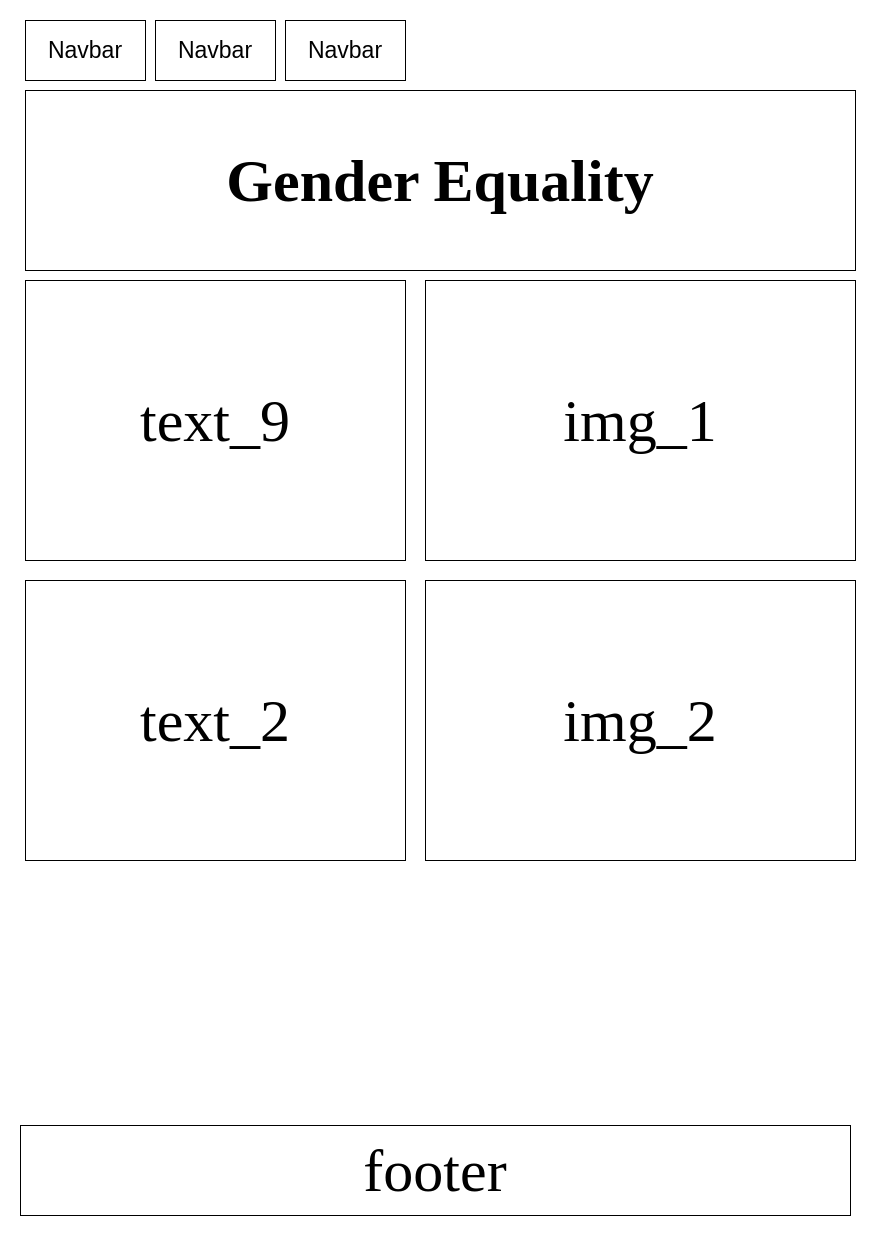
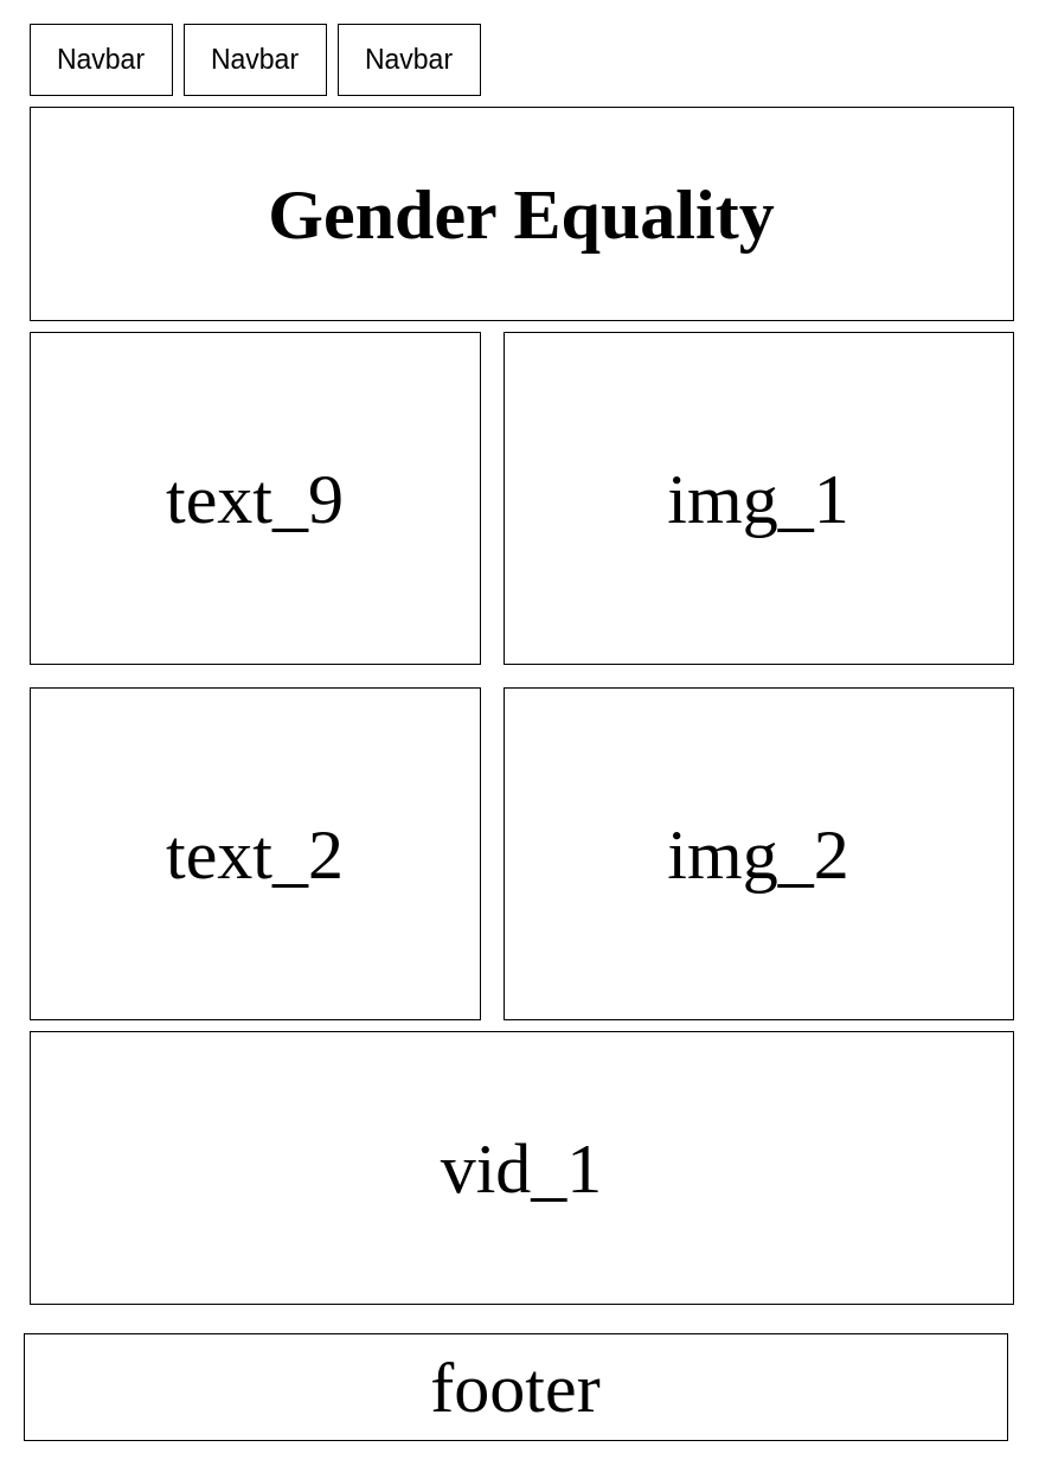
  <mxCell id="0" />
  <mxCell id="1" parent="0" />
  <mxCell id="2" value="Navbar" style="rounded=0;whiteSpace=wrap;html=1;fontSize=23;" vertex="1" parent="1"><mxGeometry x="25" y="20" width="120" height="60" as="geometry" /></mxCell>
  <mxCell id="3" value="Navbar" style="rounded=0;whiteSpace=wrap;html=1;fontSize=23;" vertex="1" parent="1"><mxGeometry x="155" y="20" width="120" height="60" as="geometry" /></mxCell>
  <mxCell id="4" value="Navbar" style="rounded=0;whiteSpace=wrap;html=1;fontSize=23;" vertex="1" parent="1"><mxGeometry x="285" y="20" width="120" height="60" as="geometry" /></mxCell>
  <mxCell id="5" value="&lt;font face=&quot;Georgia&quot; style=&quot;font-size: 60px;&quot;&gt;&lt;b&gt;Gender Equality&lt;/b&gt;&lt;/font&gt;" style="rounded=0;whiteSpace=wrap;html=1;" vertex="1" parent="1"><mxGeometry x="25" y="90" width="830" height="180" as="geometry" /></mxCell>
  <mxCell id="6" value="text_9" style="rounded=0;whiteSpace=wrap;html=1;fontFamily=Georgia;fontSize=60;" vertex="1" parent="1"><mxGeometry x="25" y="280" width="380" height="280" as="geometry" /></mxCell>
  <mxCell id="7" value="img_1" style="rounded=0;whiteSpace=wrap;html=1;fontFamily=Georgia;fontSize=60;" vertex="1" parent="1"><mxGeometry x="425" y="280" width="430" height="280" as="geometry" /></mxCell>
  <mxCell id="8" value="img_2" style="rounded=0;whiteSpace=wrap;html=1;fontFamily=Georgia;fontSize=60;" vertex="1" parent="1"><mxGeometry x="425" y="580" width="430" height="280" as="geometry" /></mxCell>
  <mxCell id="9" value="text_2" style="rounded=0;whiteSpace=wrap;html=1;fontFamily=Georgia;fontSize=60;" vertex="1" parent="1"><mxGeometry x="25" y="580" width="380" height="280" as="geometry" /></mxCell>
+ <mxCell id="10" value="vid_1" style="rounded=0;whiteSpace=wrap;html=1;fontFamily=Georgia;fontSize=60;" vertex="1" parent="1"><mxGeometry x="25" y="870" width="830" height="230" as="geometry" /></mxCell>
  <mxCell id="11" value="footer" style="rounded=0;whiteSpace=wrap;html=1;fontFamily=Georgia;fontSize=60;" vertex="1" parent="1"><mxGeometry x="20" y="1125" width="830" height="90" as="geometry" /></mxCell>
